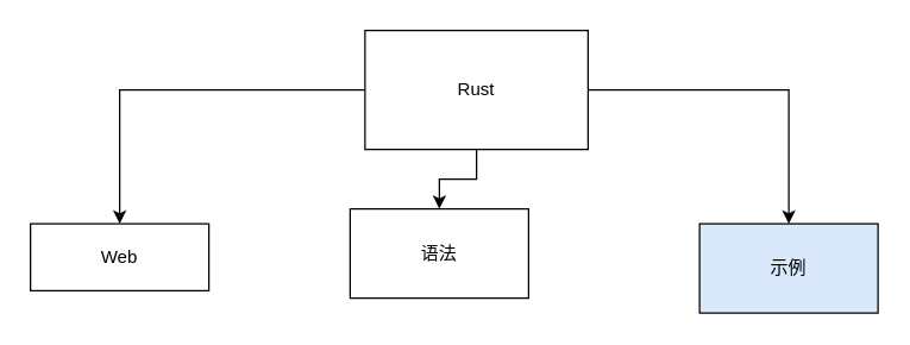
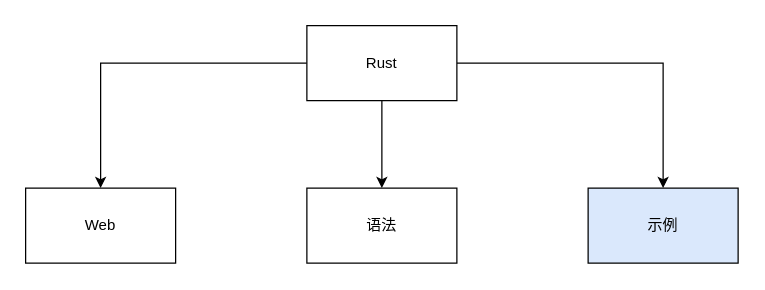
  <mxCell id="0" />
  <mxCell id="1" parent="0" />
  <mxCell id="2" style="edgeStyle=orthogonalEdgeStyle;rounded=0;orthogonalLoop=1;jettySize=auto;html=1;" edge="1" parent="1" source="5" target="6"><mxGeometry relative="1" as="geometry" /></mxCell>
  <mxCell id="3" style="edgeStyle=orthogonalEdgeStyle;rounded=0;orthogonalLoop=1;jettySize=auto;html=1;" edge="1" parent="1" source="5" target="7"><mxGeometry relative="1" as="geometry" /></mxCell>
  <mxCell id="4" style="edgeStyle=orthogonalEdgeStyle;rounded=0;orthogonalLoop=1;jettySize=auto;html=1;" edge="1" parent="1" source="5" target="8"><mxGeometry relative="1" as="geometry" /></mxCell>
- <mxCell id="5" value="Rust" style="rounded=0;whiteSpace=wrap;html=1;" vertex="1" parent="1"><mxGeometry x="245" y="20" width="150" height="80" as="geometry" /></mxCell>
- <mxCell id="6" value="Web" style="rounded=0;whiteSpace=wrap;html=1;" vertex="1" parent="1"><mxGeometry x="20" y="150" width="120" height="45" as="geometry" /></mxCell>
- <mxCell id="7" value="语法" style="rounded=0;whiteSpace=wrap;html=1;" vertex="1" parent="1"><mxGeometry x="235" y="140" width="120" height="60" as="geometry" /></mxCell>
+ <mxCell id="5" value="Rust" style="rounded=0;whiteSpace=wrap;html=1;" vertex="1" parent="1"><mxGeometry x="245" y="20" width="120" height="60" as="geometry" /></mxCell>
+ <mxCell id="6" value="Web" style="rounded=0;whiteSpace=wrap;html=1;" vertex="1" parent="1"><mxGeometry x="20" y="150" width="120" height="60" as="geometry" /></mxCell>
+ <mxCell id="7" value="语法" style="rounded=0;whiteSpace=wrap;html=1;" vertex="1" parent="1"><mxGeometry x="245" y="150" width="120" height="60" as="geometry" /></mxCell>
  <mxCell id="8" value="示例" style="rounded=0;whiteSpace=wrap;html=1;fillColor=#dae8fc;" vertex="1" parent="1"><mxGeometry x="470" y="150" width="120" height="60" as="geometry" /></mxCell>
